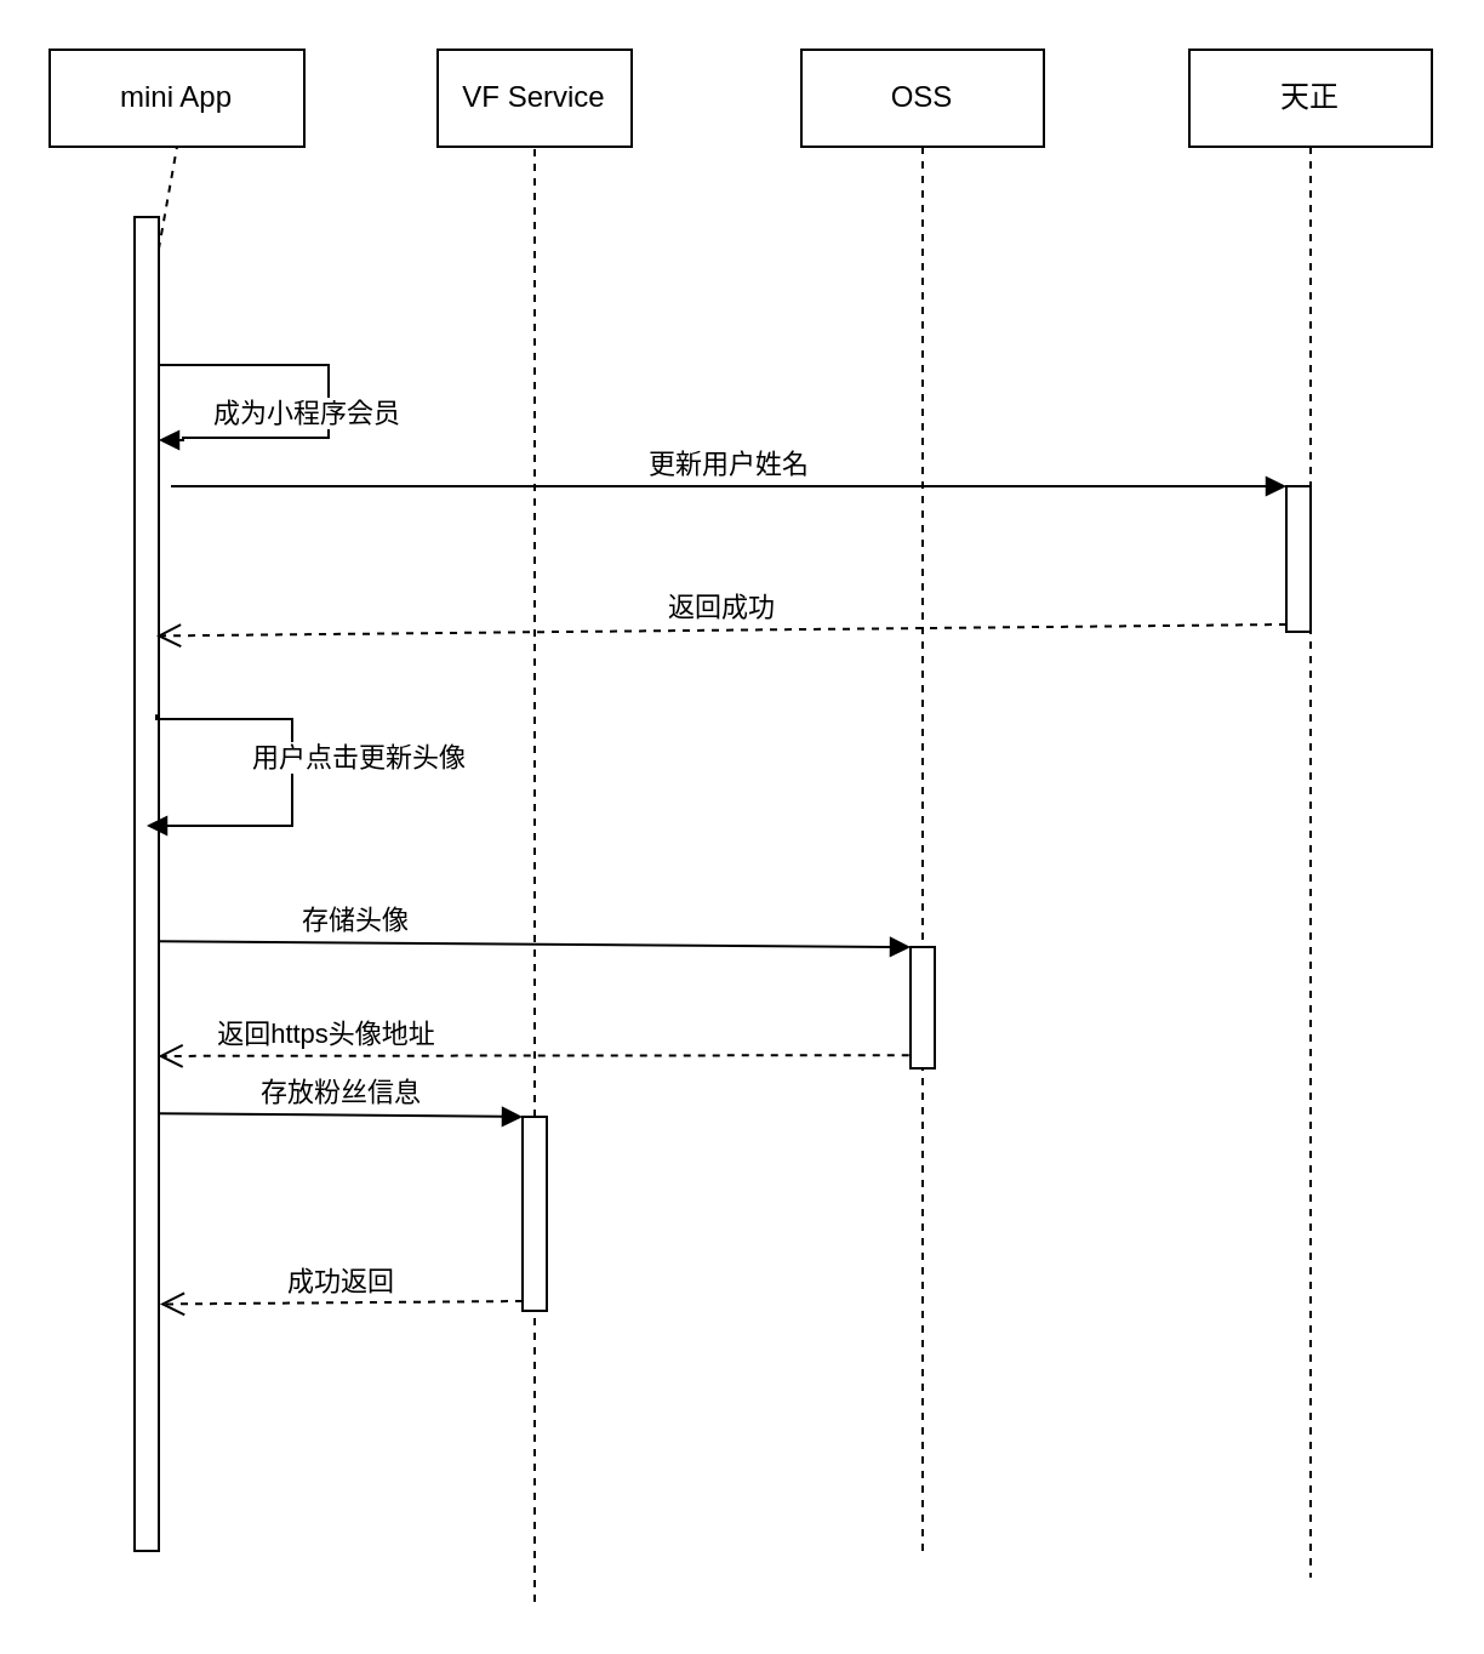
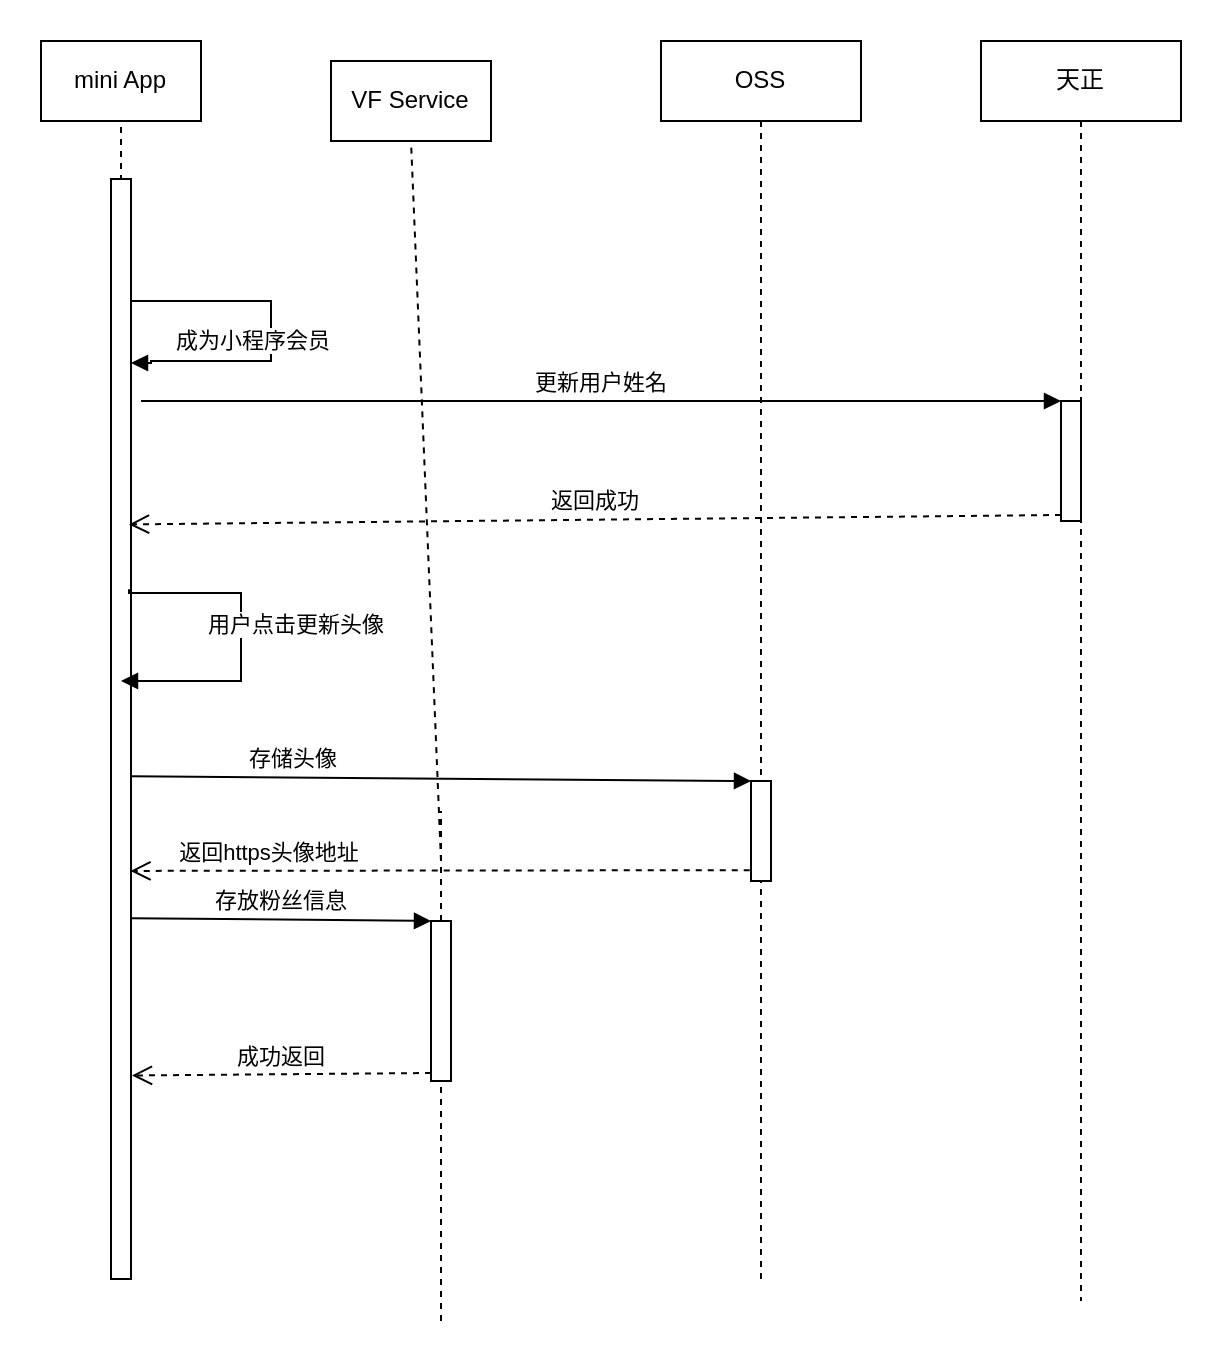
  <mxCell id="0" />
  <mxCell id="1" parent="0" />
- <mxCell id="2" value="mini App" style="rounded=0;whiteSpace=wrap;html=1;" vertex="1" parent="1"><mxGeometry x="20" y="20" width="105" height="40" as="geometry" /></mxCell>
- <mxCell id="3" value="VF Service" style="rounded=0;whiteSpace=wrap;html=1;" vertex="1" parent="1"><mxGeometry x="180" y="20" width="80" height="40" as="geometry" /></mxCell>
+ <mxCell id="2" value="mini App" style="rounded=0;whiteSpace=wrap;html=1;" vertex="1" parent="1"><mxGeometry x="20" y="20" width="80" height="40" as="geometry" /></mxCell>
+ <mxCell id="3" value="VF Service" style="rounded=0;whiteSpace=wrap;html=1;" vertex="1" parent="1"><mxGeometry x="165" y="30" width="80" height="40" as="geometry" /></mxCell>
  <mxCell id="4" value="" style="endArrow=none;dashed=1;html=1;rounded=0;entryX=0.5;entryY=1;entryDx=0;entryDy=0;" edge="1" parent="1" target="2"><mxGeometry width="50" height="50" relative="1" as="geometry"><mxPoint x="60" y="390" as="sourcePoint" /><mxPoint x="70" y="210" as="targetPoint" /><Array as="points"><mxPoint x="60" y="130" /></Array></mxGeometry></mxCell>
  <mxCell id="5" value="" style="endArrow=none;dashed=1;html=1;rounded=0;entryX=0.5;entryY=1;entryDx=0;entryDy=0;startArrow=none;" edge="1" parent="1" target="3"><mxGeometry width="50" height="50" relative="1" as="geometry"><mxPoint x="220" y="430" as="sourcePoint" /><mxPoint x="219.5" y="140" as="targetPoint" /></mxGeometry></mxCell>
  <mxCell id="6" value="" style="rounded=0;whiteSpace=wrap;html=1;" vertex="1" parent="1"><mxGeometry x="55" y="89" width="10" height="550" as="geometry" /></mxCell>
  <mxCell id="7" value="成为小程序会员" style="edgeStyle=orthogonalEdgeStyle;html=1;align=left;spacingLeft=2;endArrow=block;rounded=0;" edge="1" parent="1"><mxGeometry x="-0.773" y="-20" relative="1" as="geometry"><mxPoint x="65" y="150" as="sourcePoint" /><Array as="points"><mxPoint x="135" y="150" /><mxPoint x="135" y="180" /><mxPoint x="75" y="180" /><mxPoint x="75" y="181" /><mxPoint x="69" y="181" /></Array><mxPoint x="65" y="181" as="targetPoint" /><mxPoint as="offset" /></mxGeometry></mxCell>
  <mxCell id="8" value="用户点击更新头像" style="edgeStyle=orthogonalEdgeStyle;html=1;align=left;spacingLeft=2;endArrow=block;rounded=0;exitX=0.9;exitY=0.373;exitDx=0;exitDy=0;exitPerimeter=0;" edge="1" parent="1" source="6"><mxGeometry x="-0.085" y="-20" relative="1" as="geometry"><mxPoint x="114.48" y="190" as="sourcePoint" /><Array as="points"><mxPoint x="64" y="296" /><mxPoint x="120" y="296" /><mxPoint x="120" y="340" /></Array><mxPoint x="60" y="340" as="targetPoint" /><mxPoint as="offset" /></mxGeometry></mxCell>
  <mxCell id="9" value="" style="endArrow=none;dashed=1;html=1;rounded=0;entryX=0.5;entryY=1;entryDx=0;entryDy=0;startArrow=none;" edge="1" parent="1" source="18"><mxGeometry width="50" height="50" relative="1" as="geometry"><mxPoint x="220" y="660" as="sourcePoint" /><mxPoint x="220" y="405" as="targetPoint" /></mxGeometry></mxCell>
  <mxCell id="10" value="OSS" style="shape=umlLifeline;perimeter=lifelinePerimeter;whiteSpace=wrap;html=1;container=1;collapsible=0;recursiveResize=0;outlineConnect=0;" vertex="1" parent="1"><mxGeometry x="330" y="20" width="100" height="620" as="geometry" /></mxCell>
  <mxCell id="11" value="" style="html=1;points=[];perimeter=orthogonalPerimeter;" vertex="1" parent="10"><mxGeometry x="45" y="370" width="10" height="50" as="geometry" /></mxCell>
  <mxCell id="12" value="存放粉丝信息" style="html=1;verticalAlign=bottom;endArrow=block;entryX=0;entryY=0;rounded=0;exitX=0.974;exitY=0.672;exitDx=0;exitDy=0;exitPerimeter=0;" edge="1" target="18" parent="1" source="6"><mxGeometry relative="1" as="geometry"><mxPoint x="70" y="460" as="sourcePoint" /></mxGeometry></mxCell>
  <mxCell id="13" value="成功返回" style="html=1;verticalAlign=bottom;endArrow=open;dashed=1;endSize=8;exitX=0;exitY=0.95;rounded=0;entryX=1.048;entryY=0.815;entryDx=0;entryDy=0;entryPerimeter=0;" edge="1" source="18" parent="1" target="6"><mxGeometry relative="1" as="geometry"><mxPoint x="250" y="411" as="targetPoint" /></mxGeometry></mxCell>
  <mxCell id="14" value="返回https头像地址" style="html=1;verticalAlign=bottom;endArrow=open;dashed=1;endSize=8;rounded=0;exitX=-0.063;exitY=0.892;exitDx=0;exitDy=0;exitPerimeter=0;entryX=0.974;entryY=0.629;entryDx=0;entryDy=0;entryPerimeter=0;" edge="1" source="11" parent="1" target="6"><mxGeometry x="0.548" relative="1" as="geometry"><mxPoint x="70" y="430" as="targetPoint" /><mxPoint as="offset" /></mxGeometry></mxCell>
  <mxCell id="15" value="天正" style="shape=umlLifeline;perimeter=lifelinePerimeter;whiteSpace=wrap;html=1;container=1;collapsible=0;recursiveResize=0;outlineConnect=0;" vertex="1" parent="1"><mxGeometry x="490" y="20" width="100" height="630" as="geometry" /></mxCell>
  <mxCell id="16" value="" style="html=1;points=[];perimeter=orthogonalPerimeter;" vertex="1" parent="15"><mxGeometry x="40" y="180" width="10" height="60" as="geometry" /></mxCell>
  <mxCell id="17" value="更新用户姓名" style="html=1;verticalAlign=bottom;endArrow=block;entryX=0;entryY=0;rounded=0;" edge="1" target="16" parent="15"><mxGeometry relative="1" as="geometry"><mxPoint x="-420" y="180" as="sourcePoint" /></mxGeometry></mxCell>
  <mxCell id="18" value="" style="html=1;points=[];perimeter=orthogonalPerimeter;" vertex="1" parent="1"><mxGeometry x="215" y="460" width="10" height="80" as="geometry" /></mxCell>
  <mxCell id="19" value="" style="endArrow=none;dashed=1;html=1;rounded=0;entryX=0.5;entryY=1;entryDx=0;entryDy=0;" edge="1" parent="1" target="18"><mxGeometry width="50" height="50" relative="1" as="geometry"><mxPoint x="220" y="660" as="sourcePoint" /><mxPoint x="220" y="405" as="targetPoint" /></mxGeometry></mxCell>
  <mxCell id="20" value="存储头像" style="html=1;verticalAlign=bottom;endArrow=block;entryX=0;entryY=0;rounded=0;exitX=0.974;exitY=0.543;exitDx=0;exitDy=0;exitPerimeter=0;" edge="1" target="11" parent="1" source="6"><mxGeometry x="-0.475" relative="1" as="geometry"><mxPoint x="70" y="250" as="sourcePoint" /><mxPoint as="offset" /></mxGeometry></mxCell>
  <mxCell id="21" value="返回成功" style="html=1;verticalAlign=bottom;endArrow=open;dashed=1;endSize=8;exitX=0;exitY=0.95;rounded=0;entryX=0.9;entryY=0.314;entryDx=0;entryDy=0;entryPerimeter=0;" edge="1" source="16" parent="1" target="6"><mxGeometry relative="1" as="geometry"><mxPoint x="100" y="260" as="targetPoint" /></mxGeometry></mxCell>
